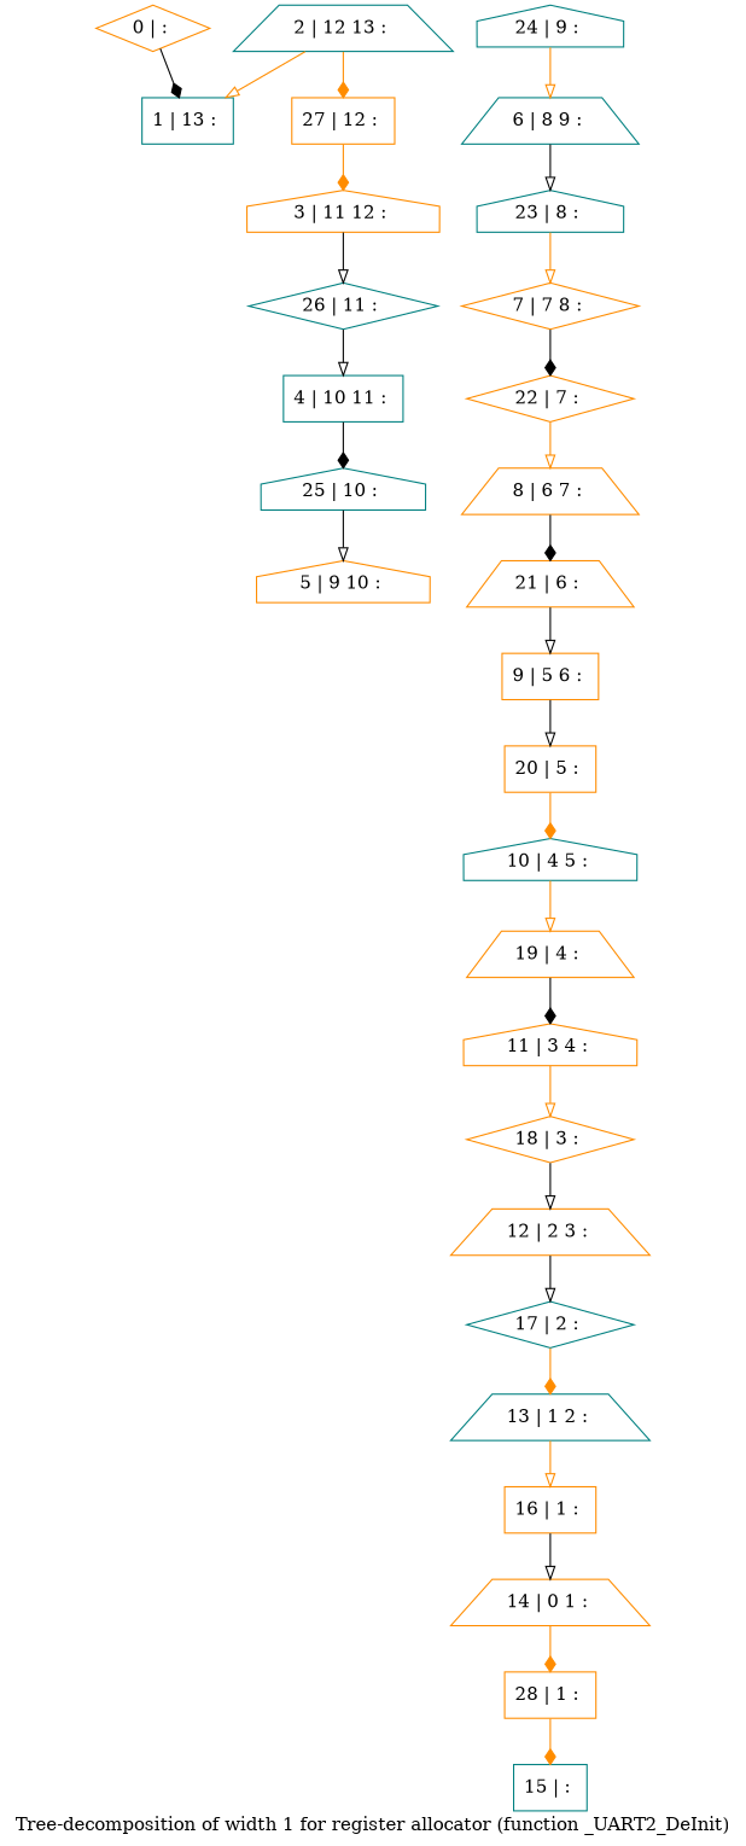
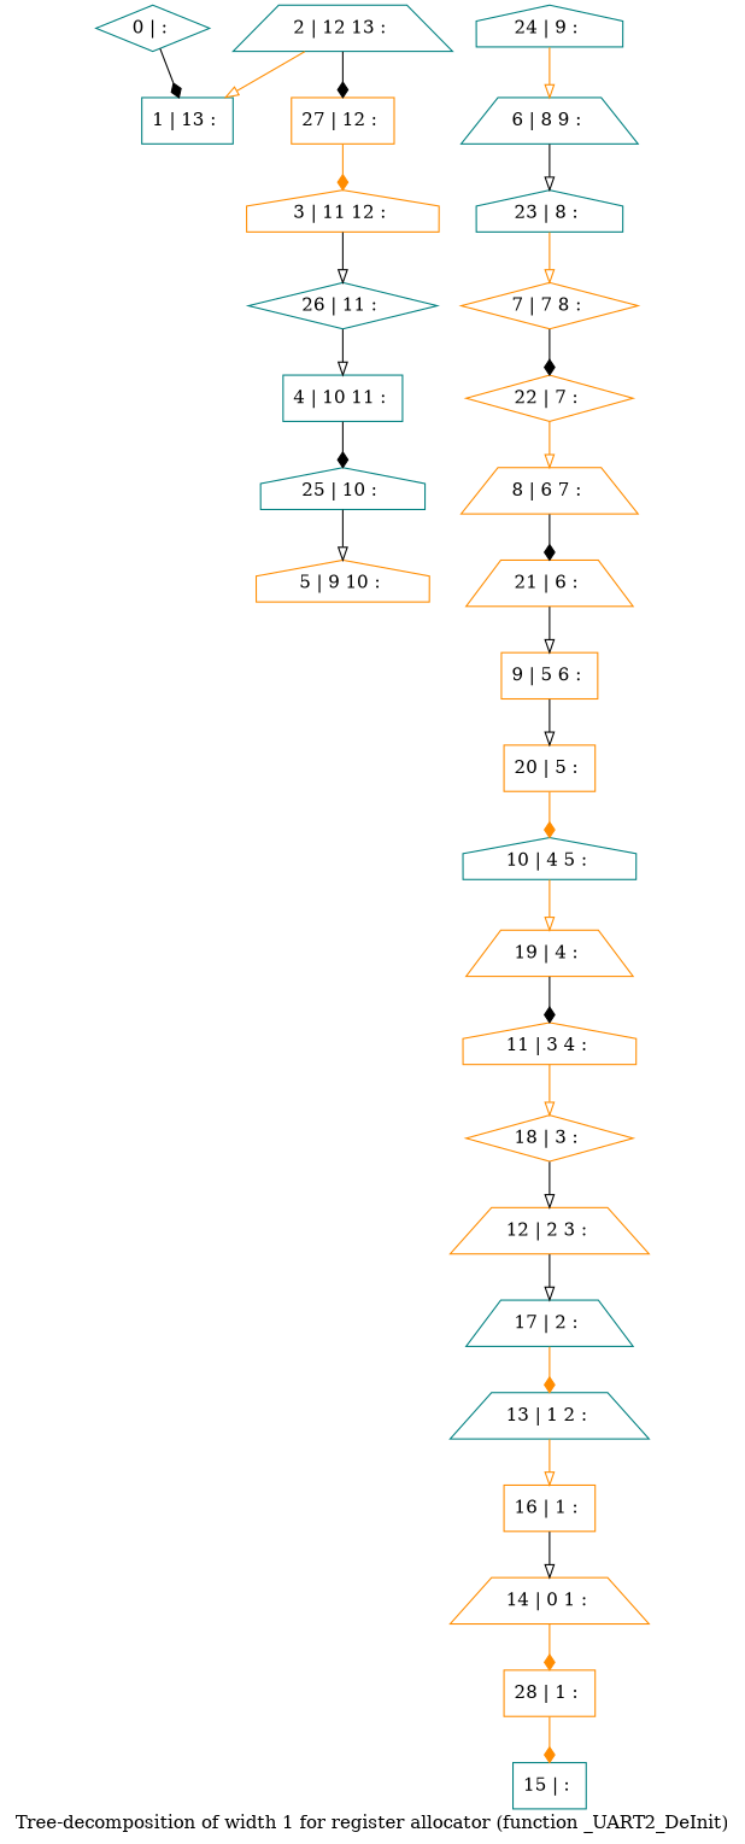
  digraph {
    label="Tree-decomposition of width 1 for register allocator (function _UART2_DeInit)"
    node [color=darkorange shape=box]
    edge [arrowhead=onormal color=black]
-   n1 [label="0 | : " shape=diamond]
+   n1 [color=teal label="0 | : " shape=diamond]
    n2 [color=teal label="1 | 13 : "]
    n3 [color=teal label="2 | 12 13 : " shape=trapezium]
    n4 [label="27 | 12 : "]
    n5 [label="3 | 11 12 : " shape=house]
    n6 [color=teal label="26 | 11 : " shape=diamond]
    n7 [color=teal label="4 | 10 11 : "]
    n8 [color=teal label="25 | 10 : " shape=house]
    n9 [label="5 | 9 10 : " shape=house]
    n10 [color=teal label="24 | 9 : " shape=house]
    n11 [color=teal label="6 | 8 9 : " shape=trapezium]
    n12 [color=teal label="23 | 8 : " shape=house]
    n13 [label="7 | 7 8 : " shape=diamond]
    n14 [label="22 | 7 : " shape=diamond]
    n15 [label="8 | 6 7 : " shape=trapezium]
    n16 [label="21 | 6 : " shape=trapezium]
    n17 [label="9 | 5 6 : "]
    n18 [label="20 | 5 : "]
    n19 [color=teal label="10 | 4 5 : " shape=house]
    n20 [label="19 | 4 : " shape=trapezium]
    n21 [label="11 | 3 4 : " shape=house]
    n22 [label="18 | 3 : " shape=diamond]
    n23 [label="12 | 2 3 : " shape=trapezium]
-   n24 [color=teal label="17 | 2 : " shape=diamond]
+   n24 [color=teal label="17 | 2 : " shape=trapezium]
    n25 [color=teal label="13 | 1 2 : " shape=trapezium]
    n26 [label="16 | 1 : "]
    n27 [label="14 | 0 1 : " shape=trapezium]
    n28 [label="28 | 1 : "]
    n29 [color=teal label="15 | : "]
    n1 -> n2 [arrowhead=diamond]
    n3 -> n2 [color=darkorange]
-   n3 -> n4 [arrowhead=diamond color=darkorange]
+   n3 -> n4 [arrowhead=diamond]
    n4 -> n5 [arrowhead=diamond color=darkorange]
    n5 -> n6
    n6 -> n7
    n7 -> n8 [arrowhead=diamond]
    n8 -> n9
    n10 -> n11 [color=darkorange]
    n11 -> n12
    n12 -> n13 [color=darkorange]
    n13 -> n14 [arrowhead=diamond]
    n14 -> n15 [color=darkorange]
    n15 -> n16 [arrowhead=diamond]
    n16 -> n17
    n17 -> n18
    n18 -> n19 [arrowhead=diamond color=darkorange]
    n19 -> n20 [color=darkorange]
    n20 -> n21 [arrowhead=diamond]
    n21 -> n22 [color=darkorange]
    n22 -> n23
    n23 -> n24
    n24 -> n25 [arrowhead=diamond color=darkorange]
    n25 -> n26 [color=darkorange]
    n26 -> n27
    n27 -> n28 [arrowhead=diamond color=darkorange]
    n28 -> n29 [arrowhead=diamond color=darkorange]
  }
